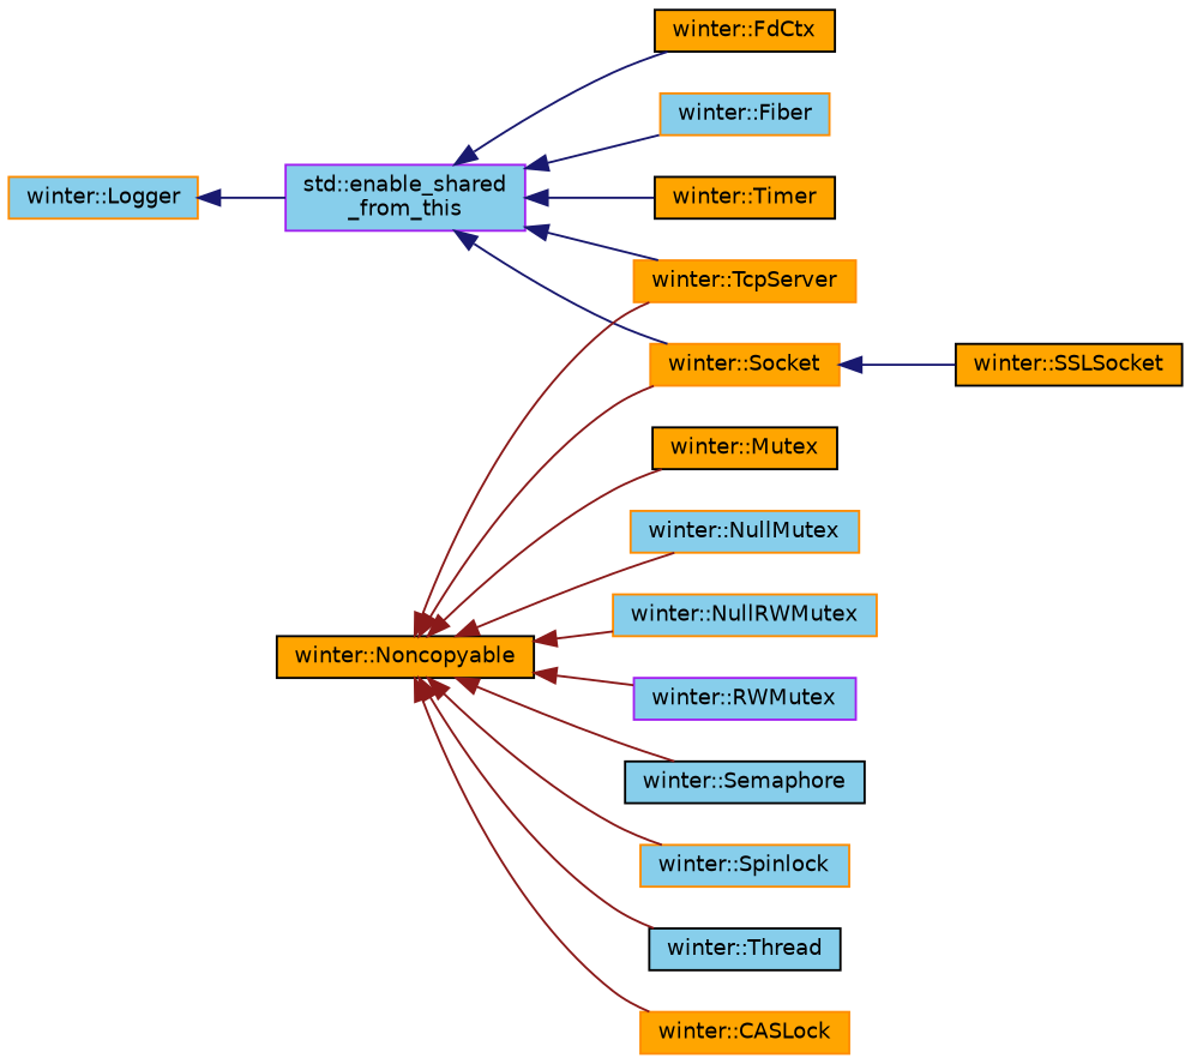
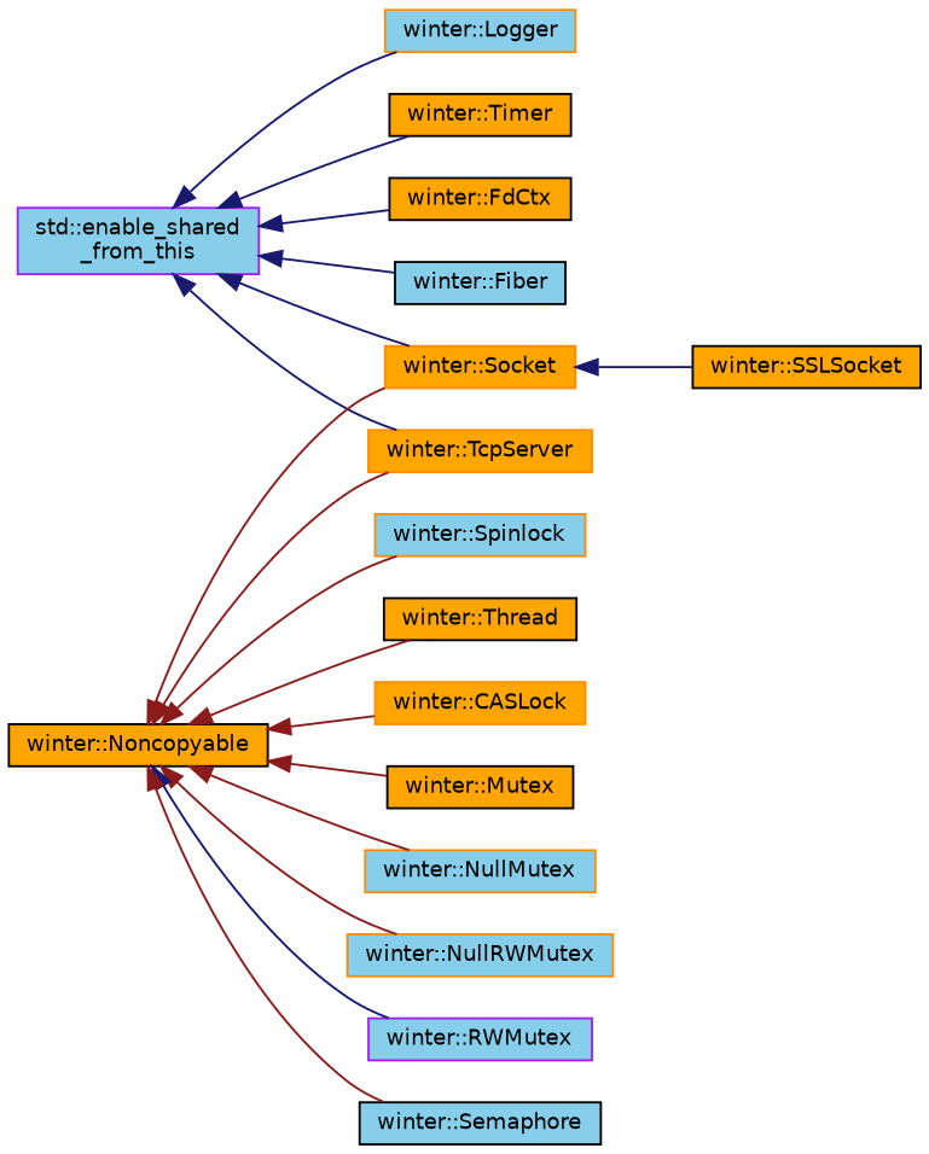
  digraph {
    rankdir=LR
    node [color=darkorange fillcolor=skyblue fontname=Helvetica fontsize=10 shape=record style=filled]
    edge [color=firebrick4 dir=back fontname=Helvetica fontsize=10 labelfontname=Helvetica labelfontsize=10 style=solid]
    n1 [color=purple height=0.2 label="std::enable_shared\l_from_this" width=0.4]
    n2 [color=black fillcolor=orange height=0.2 label="winter::FdCtx" width=0.4]
-   n3 [height=0.2 label="winter::Fiber" width=0.4]
+   n3 [color=black height=0.2 label="winter::Fiber" width=0.4]
    n4 [height=0.2 label="winter::Logger" width=0.4]
    n5 [fillcolor=orange height=0.2 label="winter::Socket" width=0.4]
    n6 [fillcolor=orange height=0.2 label="winter::TcpServer" width=0.4]
    n7 [color=black fillcolor=orange height=0.2 label="winter::Timer" width=0.4]
    n8 [color=black fillcolor=orange height=0.2 label="winter::SSLSocket" width=0.4]
    n9 [color=black fillcolor=orange height=0.2 label="winter::Noncopyable" width=0.4]
    n10 [fillcolor=orange height=0.2 label="winter::CASLock" width=0.4]
    n11 [color=black fillcolor=orange height=0.2 label="winter::Mutex" width=0.4]
    n12 [height=0.2 label="winter::NullMutex" width=0.4]
    n13 [height=0.2 label="winter::NullRWMutex" width=0.4]
    n14 [color=purple height=0.2 label="winter::RWMutex" width=0.4]
    n15 [color=black height=0.2 label="winter::Semaphore" width=0.4]
    n16 [height=0.2 label="winter::Spinlock" width=0.4]
-   n17 [color=black height=0.2 label="winter::Thread" width=0.4]
+   n17 [color=black fillcolor=orange height=0.2 label="winter::Thread" width=0.4]
    n1 -> n2 [color=midnightblue]
    n1 -> n3 [color=midnightblue]
-   n4 -> n1 [color=midnightblue]
+   n1 -> n4 [color=midnightblue]
    n1 -> n5 [color=midnightblue]
    n1 -> n6 [color=midnightblue]
    n1 -> n7 [color=midnightblue]
    n5 -> n8 [color=midnightblue]
    n9 -> n5
    n9 -> n6
    n9 -> n10
    n9 -> n11
    n9 -> n12
    n9 -> n13
-   n9 -> n14
+   n9 -> n14 [color=midnightblue]
    n9 -> n15
    n9 -> n16
    n9 -> n17
  }
